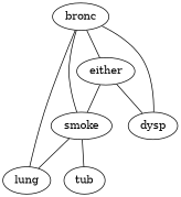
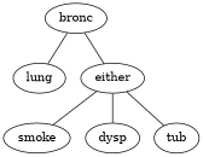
  digraph {
    edge [dir=none]
    smoke
    lung
    bronc
    dysp
    either
    tub
-   smoke -> lung
-   bronc -> smoke
    bronc -> lung
-   bronc -> dysp
    bronc -> either
    either -> smoke
    either -> dysp
-   smoke -> tub
+   either -> tub
  }
